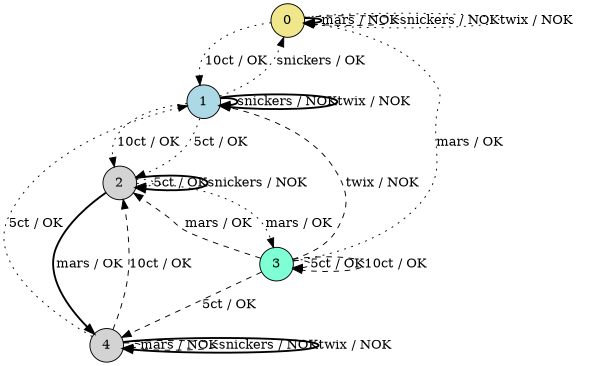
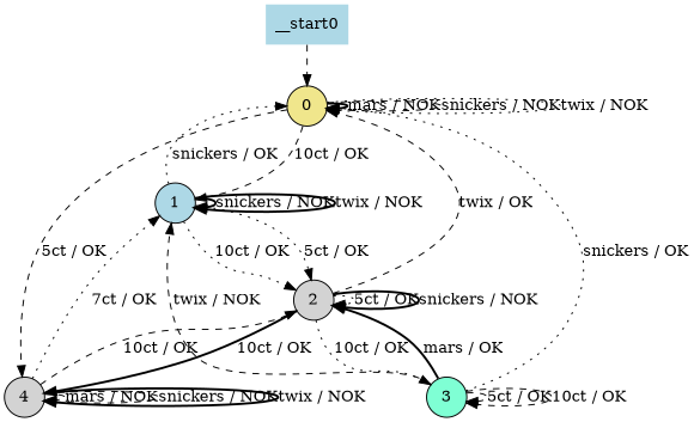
  digraph {
    node [fillcolor=lightblue shape=circle style=filled]
    edge [style=dashed]
+   __start0 [shape=none]
    n2 [fillcolor=khaki label=0]
    n3 [label=1]
    n4 [fillcolor=lightgrey label=4]
    n5 [fillcolor=lightgrey label=2]
    n6 [fillcolor=aquamarine label=3]
+   __start0 -> n2
    n2 -> n2 [label="mars / NOK" style=bold]
    n2 -> n2 [label="snickers / NOK"]
    n2 -> n2 [label="twix / NOK" style=dotted]
-   n2 -> n3 [label="10ct / OK" style=dotted]
-   n6 -> n4 [label="5ct / OK"]
+   n2 -> n3 [label="10ct / OK"]
+   n2 -> n4 [label="5ct / OK"]
    n3 -> n2 [label="snickers / OK" style=dotted]
    n3 -> n3 [label="snickers / NOK" style=bold]
    n3 -> n3 [label="twix / NOK" style=bold]
    n3 -> n5 [label="5ct / OK" style=dotted]
    n3 -> n5 [label="10ct / OK" style=dotted]
-   n4 -> n3 [label="5ct / OK" style=dotted]
+   n4 -> n3 [label="7ct / OK" style=dotted]
    n4 -> n4 [label="mars / NOK"]
    n4 -> n4 [label="snickers / NOK"]
    n4 -> n4 [label="twix / NOK" style=bold]
    n4 -> n5 [label="10ct / OK"]
-   n5 -> n4 [label="mars / OK" style=bold]
+   n5 -> n2 [label="twix / OK"]
+   n5 -> n4 [label="10ct / OK" style=bold]
    n5 -> n5 [label="5ct / OK" style=dotted]
    n5 -> n5 [label="snickers / NOK" style=bold]
-   n5 -> n6 [label="mars / OK" style=dotted]
-   n6 -> n2 [label="mars / OK" style=dotted]
+   n5 -> n6 [label="10ct / OK" style=dotted]
+   n6 -> n2 [label="snickers / OK" style=dotted]
    n6 -> n3 [label="twix / NOK"]
-   n6 -> n5 [label="mars / OK"]
+   n6 -> n5 [label="mars / OK" style=bold]
    n6 -> n6 [label="5ct / OK"]
    n6 -> n6 [label="10ct / OK"]
  }
